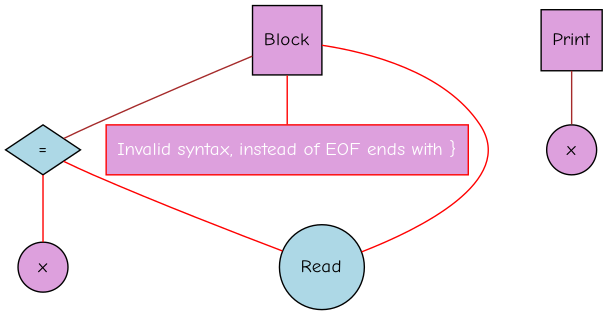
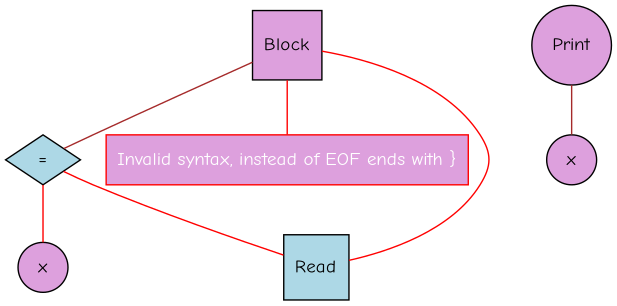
  graph {
    fontname="Comic Neue"
    node [fillcolor=plum fontname="Comic Neue" shape=square style=filled]
    edge [color=red fontname="Comic Neue"]
    n1 [label=Block]
    n2 [fillcolor=lightblue label="=" shape=diamond]
    n3 [color=red fontcolor=white label="Invalid syntax, instead of EOF ends with }" shape=box]
-   n4 [fillcolor=lightblue label=Read shape=circle]
+   n4 [fillcolor=lightblue label=Read]
    n5 [label=x shape=circle]
-   n6 [label=Print]
+   n6 [label=Print shape=circle]
    n7 [label=x shape=circle]
    n1 -- n2 [color=brown]
    n1 -- n3
    n1 -- n4
    n2 -- n4
    n2 -- n5
    n6 -- n7 [color=brown]
  }
